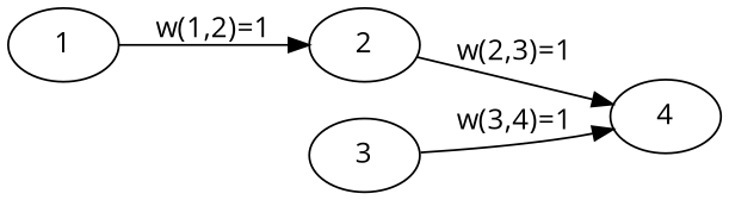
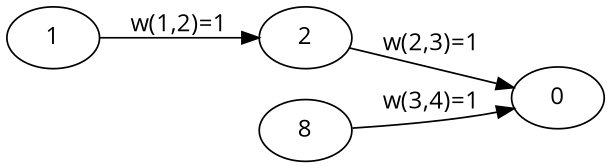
  digraph {
    fontname="Open Sans"
    rankdir=LR
    node [fontname="Open Sans"]
    edge [fontname="Open Sans"]
    1
    2
-   4
-   3
+   4 [label=0]
+   3 [label=8]
    1 -> 2 [label="w(1,2)=1"]
    2 -> 4 [label="w(2,3)=1"]
    3 -> 4 [label="w(3,4)=1"]
  }
